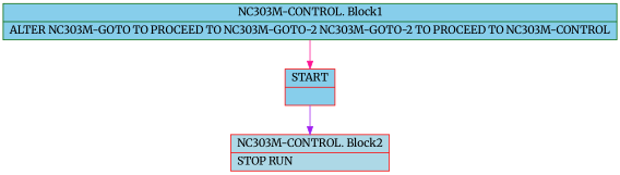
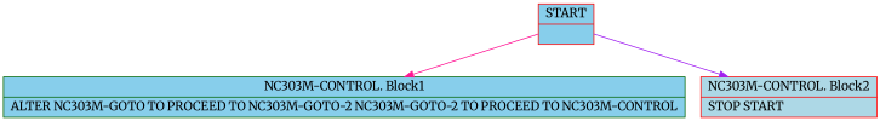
  digraph {
    fontname=Merriweather
    node [color=red fillcolor=skyblue fontname=Merriweather shape=record style=filled]
    edge [arrowtail=empty fontname=Merriweather]
    n1 [label="{START|}"]
    n2 [color=darkgreen label="{NC303M-CONTROL. Block1|    ALTER NC303M-GOTO TO PROCEED TO NC303M-GOTO-2          NC303M-GOTO-2 TO PROCEED TO NC303M-CONTROL\l}"]
-   n3 [fillcolor=lightblue label="{NC303M-CONTROL. Block2|    STOP RUN\l}"]
-   n2 -> n1 [color=deeppink]
+   n3 [fillcolor=lightblue label="{NC303M-CONTROL. Block2|    STOP START\l}"]
+   n1 -> n2 [color=deeppink]
    n1 -> n3 [color=purple]
  }
